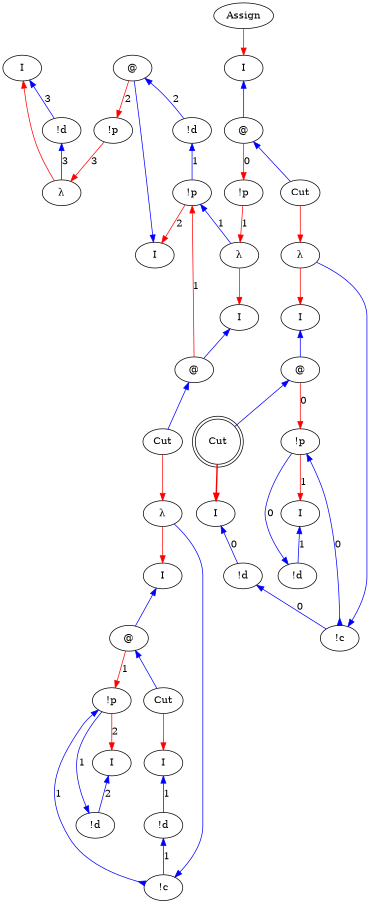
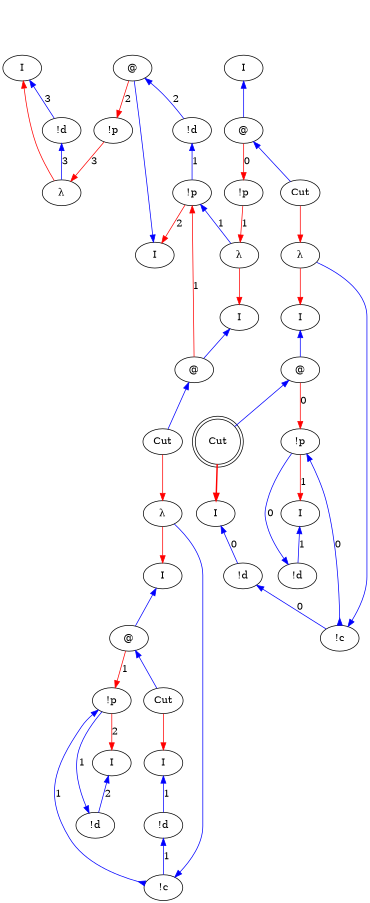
  digraph {
    rankdir=TB
    edge [arrowhead=none arrowtail=normal color=blue dir=both weight=1]
    n1 [label=I]
    n2 [label="!d"]
    n3 [label="λ"]
    n4 [label="!p"]
    n5 [label=I]
    n6 [label="@"]
    n7 [label="!d"]
    n8 [label="!p"]
    n9 [label="λ"]
    n10 [label=I]
    n11 [label="@"]
    n12 [label=Cut]
    n13 [label=I]
    n14 [label="!d"]
    n15 [label="!p"]
    n16 [label="!c"]
    n17 [label=I]
    n18 [label="@"]
    n19 [label=Cut]
    n20 [label=I]
    n21 [label="!d"]
    n22 [label="λ"]
    n23 [label="!p"]
    n24 [label=I]
    n25 [label="@"]
    n26 [label=Cut]
    n27 [label=I]
    n28 [label="!d"]
    n29 [label="!p"]
    n30 [label="!c"]
    n31 [label=I]
    n32 [label="@"]
    n33 [label=Cut shape=doublecircle]
    n34 [label=I]
    n35 [label="!d"]
    n36 [label="λ"]
-   n37 [label=Assign]
    n1 -> n2 [label=3]
    n2 -> n3 [label=3]
    n3 -> n1 [arrowhead=normal arrowtail=none color=red weight=2]
    n4 -> n3 [arrowhead=normal arrowtail=none color=red label=3 weight=2]
    n5 -> n6
    n6 -> n4 [arrowhead=normal arrowtail=none color=red label=2 weight=2]
    n6 -> n7 [label=2]
    n7 -> n8 [label=1]
    n8 -> n5 [arrowhead=normal arrowtail=none color=red label=2 weight=2]
    n8 -> n9 [label=1]
    n9 -> n10 [arrowhead=normal arrowtail=none color=red weight=2]
    n10 -> n11
    n11 -> n8 [arrowhead=normal arrowtail=none color=red label=1 weight=2]
    n11 -> n12
    n12 -> n22 [arrowhead=normal arrowtail=none color=red weight=2]
    n13 -> n14 [label=2]
    n14 -> n15 [label=1]
    n15 -> n13 [arrowhead=normal arrowtail=none color=red label=2 weight=2]
    n15 -> n16 [arrowhead=inv label=1]
    n16 -> n22
    n17 -> n18
    n18 -> n15 [arrowhead=normal arrowtail=none color=red label=1 weight=2]
    n18 -> n19
    n19 -> n20 [arrowhead=normal arrowtail=none color=red weight=2]
    n20 -> n21 [label=1]
    n21 -> n16 [label=1]
    n22 -> n17 [arrowhead=normal arrowtail=none color=red weight=2]
    n23 -> n9 [arrowhead=normal arrowtail=none color=red label=1 weight=2]
    n24 -> n25
    n25 -> n23 [arrowhead=normal arrowtail=none color=red label=0 weight=2]
    n25 -> n26
    n26 -> n36 [arrowhead=normal arrowtail=none color=red weight=2]
    n27 -> n28 [label=1]
    n28 -> n29 [label=0]
    n29 -> n27 [arrowhead=normal arrowtail=none color=red label=1 weight=2]
    n29 -> n30 [arrowhead=inv label=0]
    n30 -> n36
    n31 -> n32
    n32 -> n29 [arrowhead=normal arrowtail=none color=red label=0 weight=2]
    n32 -> n33
    n33 -> n34 [arrowhead=normal arrowtail=none color=red penwidth=2 weight=2]
    n34 -> n35 [label=0]
    n35 -> n30 [label=0]
    n36 -> n31 [arrowhead=normal arrowtail=none color=red weight=2]
-   n37 -> n24 [arrowhead=normal arrowtail=none color=red weight=2]
  }
